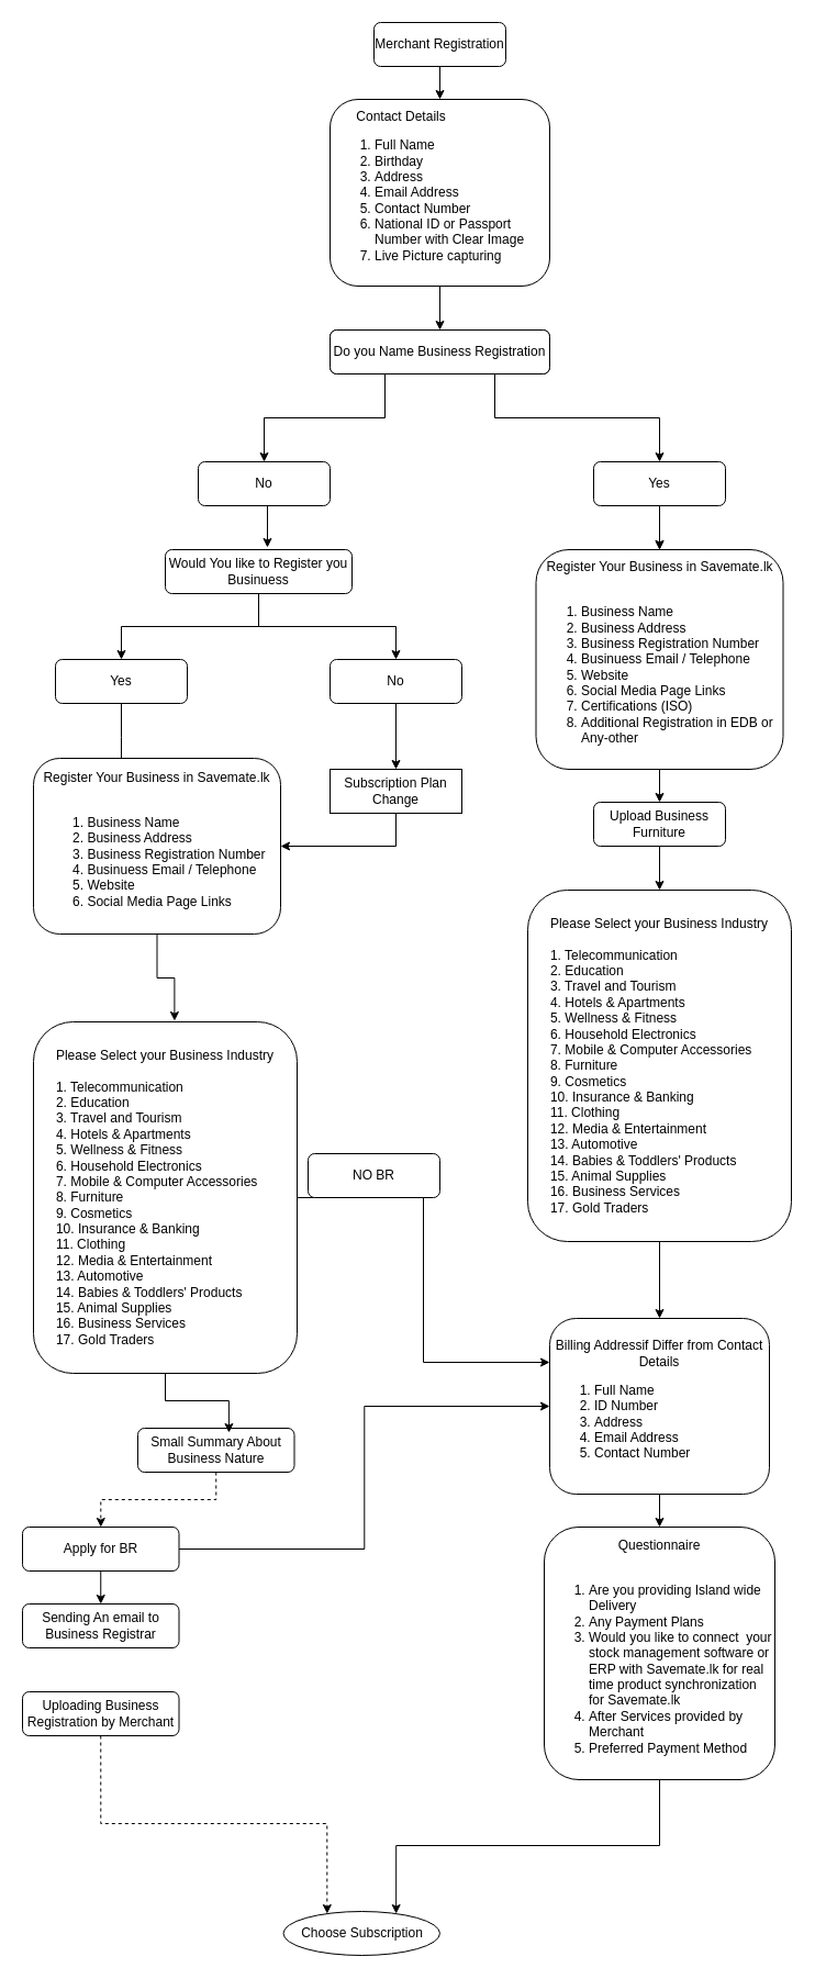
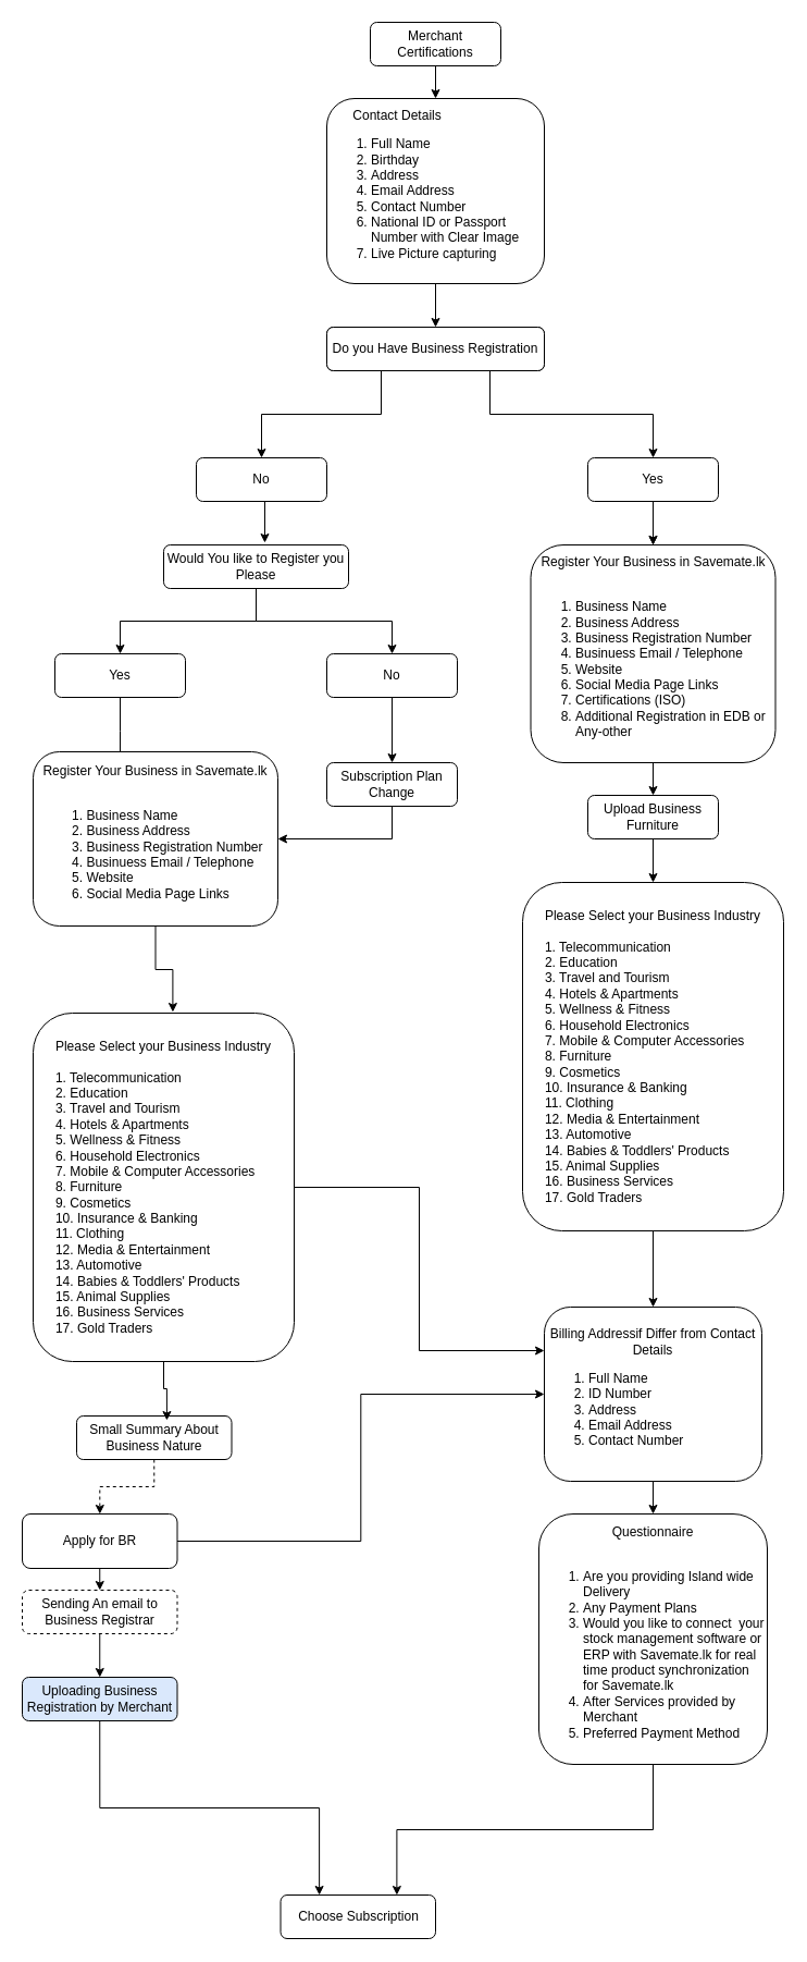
  <mxCell id="0" />
  <mxCell id="1" parent="0" />
  <mxCell id="2" style="edgeStyle=orthogonalEdgeStyle;rounded=0;orthogonalLoop=1;jettySize=auto;html=1;exitX=0.5;exitY=1;exitDx=0;exitDy=0;entryX=0.5;entryY=0;entryDx=0;entryDy=0;" edge="1" parent="1" source="3" target="5"><mxGeometry relative="1" as="geometry" /></mxCell>
- <mxCell id="3" value="Merchant Registration" style="rounded=1;whiteSpace=wrap;html=1;fontSize=12;glass=0;strokeWidth=1;shadow=0;" parent="1" vertex="1"><mxGeometry x="340" y="20" width="120" height="40" as="geometry" /></mxCell>
+ <mxCell id="3" value="Merchant Certifications" style="rounded=1;whiteSpace=wrap;html=1;fontSize=12;glass=0;strokeWidth=1;shadow=0;" parent="1" vertex="1"><mxGeometry x="340" y="20" width="120" height="40" as="geometry" /></mxCell>
  <mxCell id="4" style="edgeStyle=orthogonalEdgeStyle;rounded=0;orthogonalLoop=1;jettySize=auto;html=1;exitX=0.5;exitY=1;exitDx=0;exitDy=0;" edge="1" parent="1" source="5" target="6"><mxGeometry relative="1" as="geometry" /></mxCell>
  <mxCell id="5" value="&lt;div align=&quot;left&quot;&gt;&amp;nbsp;&amp;nbsp;&amp;nbsp;&amp;nbsp;&amp;nbsp;&amp;nbsp; Contact Details&lt;br&gt;&lt;ol&gt;&lt;li&gt;Full Name&lt;/li&gt;&lt;li&gt;Birthday&lt;/li&gt;&lt;li&gt;Address&lt;br&gt;&lt;/li&gt;&lt;li&gt;Email Address&lt;/li&gt;&lt;li&gt;Contact Number&lt;/li&gt;&lt;li&gt;National ID or Passport Number with Clear Image&lt;br&gt;&lt;/li&gt;&lt;li&gt;Live Picture capturing&lt;br&gt;&lt;/li&gt;&lt;/ol&gt;&lt;/div&gt;" style="rounded=1;whiteSpace=wrap;html=1;fontSize=12;glass=0;strokeWidth=1;shadow=0;" parent="1" vertex="1"><mxGeometry x="300" y="90" width="200" height="170" as="geometry" /></mxCell>
  <mxCell id="6" value="Select Business Type" style="rounded=1;whiteSpace=wrap;html=1;fontSize=12;glass=0;strokeWidth=1;shadow=0;" vertex="1" parent="1"><mxGeometry x="300" y="300" width="200" height="40" as="geometry" /></mxCell>
  <mxCell id="7" style="edgeStyle=orthogonalEdgeStyle;rounded=0;orthogonalLoop=1;jettySize=auto;html=1;exitX=0.25;exitY=1;exitDx=0;exitDy=0;entryX=0.5;entryY=0;entryDx=0;entryDy=0;" edge="1" parent="1" source="9" target="10"><mxGeometry relative="1" as="geometry" /></mxCell>
  <mxCell id="8" style="edgeStyle=orthogonalEdgeStyle;rounded=0;orthogonalLoop=1;jettySize=auto;html=1;exitX=0.75;exitY=1;exitDx=0;exitDy=0;" edge="1" parent="1" source="9" target="13"><mxGeometry relative="1" as="geometry" /></mxCell>
- <mxCell id="9" value="&lt;div&gt;Do you Name Business Registration&lt;/div&gt;" style="rounded=1;whiteSpace=wrap;html=1;fontSize=12;glass=0;strokeWidth=1;shadow=0;" vertex="1" parent="1"><mxGeometry x="300" y="300" width="200" height="40" as="geometry" /></mxCell>
+ <mxCell id="9" value="&lt;div&gt;Do you Have Business Registration&lt;/div&gt;" style="rounded=1;whiteSpace=wrap;html=1;fontSize=12;glass=0;strokeWidth=1;shadow=0;" vertex="1" parent="1"><mxGeometry x="300" y="300" width="200" height="40" as="geometry" /></mxCell>
  <mxCell id="10" value="No" style="rounded=1;whiteSpace=wrap;html=1;fontSize=12;glass=0;strokeWidth=1;shadow=0;" vertex="1" parent="1"><mxGeometry x="180" y="420" width="120" height="40" as="geometry" /></mxCell>
  <mxCell id="11" style="edgeStyle=orthogonalEdgeStyle;rounded=0;orthogonalLoop=1;jettySize=auto;html=1;exitX=0.5;exitY=1;exitDx=0;exitDy=0;entryX=0.5;entryY=0;entryDx=0;entryDy=0;" edge="1" parent="1" source="13" target="15"><mxGeometry relative="1" as="geometry" /></mxCell>
  <mxCell id="12" value="" style="edgeStyle=orthogonalEdgeStyle;rounded=0;orthogonalLoop=1;jettySize=auto;html=1;" edge="1" parent="1" source="13" target="15"><mxGeometry relative="1" as="geometry" /></mxCell>
  <mxCell id="13" value="Yes" style="rounded=1;whiteSpace=wrap;html=1;fontSize=12;glass=0;strokeWidth=1;shadow=0;" vertex="1" parent="1"><mxGeometry x="540" y="420" width="120" height="40" as="geometry" /></mxCell>
  <mxCell id="14" style="edgeStyle=orthogonalEdgeStyle;rounded=0;orthogonalLoop=1;jettySize=auto;html=1;exitX=0.5;exitY=1;exitDx=0;exitDy=0;entryX=0.5;entryY=0;entryDx=0;entryDy=0;" edge="1" parent="1" source="15" target="19"><mxGeometry relative="1" as="geometry" /></mxCell>
  <mxCell id="15" value="&lt;div&gt;Register Your Business in Savemate.lk&lt;/div&gt;&lt;div&gt;&lt;br&gt;&lt;/div&gt;&lt;div align=&quot;left&quot;&gt;&lt;ol&gt;&lt;li&gt;Business Name&lt;br&gt;&lt;/li&gt;&lt;li&gt;Business Address&lt;br&gt;&lt;/li&gt;&lt;li&gt;Business Registration Number&lt;br&gt;&lt;/li&gt;&lt;li&gt;Businuess Email / Telephone &lt;br&gt;&lt;/li&gt;&lt;li&gt;Website&lt;/li&gt;&lt;li&gt;Social Media Page Links&lt;/li&gt;&lt;li&gt;Certifications (ISO)&lt;/li&gt;&lt;li&gt;Additional Registration in EDB or Any-other &lt;br&gt;&lt;/li&gt;&lt;/ol&gt;&lt;/div&gt;" style="rounded=1;whiteSpace=wrap;html=1;fontSize=12;glass=0;strokeWidth=1;shadow=0;" vertex="1" parent="1"><mxGeometry x="487.5" y="500" width="225" height="200" as="geometry" /></mxCell>
  <mxCell id="16" style="edgeStyle=orthogonalEdgeStyle;rounded=0;orthogonalLoop=1;jettySize=auto;html=1;" edge="1" parent="1" source="17" target="21"><mxGeometry relative="1" as="geometry" /></mxCell>
  <mxCell id="17" value="&lt;div&gt;Please Select your&amp;nbsp;Business Industry&lt;/div&gt;&lt;div&gt;&lt;br&gt;&lt;/div&gt;&lt;div align=&quot;left&quot;&gt;1. Telecommunication&lt;br&gt;2. Education&lt;br&gt;3. Travel and Tourism&lt;br&gt;4. Hotels &amp;amp; Apartments&lt;br&gt;5. Wellness &amp;amp; Fitness&lt;br&gt;6. Household Electronics&lt;br&gt;7. Mobile &amp;amp; Computer Accessories&lt;br&gt;8. Furniture&lt;br&gt;9. Cosmetics&lt;br&gt;10. Insurance &amp;amp; Banking&lt;br&gt;11. Clothing&lt;br&gt;12. Media &amp;amp; Entertainment&lt;br&gt;13. Automotive&lt;br&gt;14. Babies &amp;amp; Toddlers' Products&lt;br&gt;15. Animal Supplies&lt;br&gt;16. Business Services&lt;br&gt;17. Gold Traders&lt;/div&gt;" style="rounded=1;whiteSpace=wrap;html=1;fontSize=12;glass=0;strokeWidth=1;shadow=0;" vertex="1" parent="1"><mxGeometry x="480" y="810" width="240" height="320" as="geometry" /></mxCell>
  <mxCell id="18" style="edgeStyle=orthogonalEdgeStyle;rounded=0;orthogonalLoop=1;jettySize=auto;html=1;exitX=0.5;exitY=1;exitDx=0;exitDy=0;entryX=0.5;entryY=0;entryDx=0;entryDy=0;" edge="1" parent="1" source="19" target="17"><mxGeometry relative="1" as="geometry" /></mxCell>
  <mxCell id="19" value="Upload Business Furniture " style="rounded=1;whiteSpace=wrap;html=1;fontSize=12;glass=0;strokeWidth=1;shadow=0;" vertex="1" parent="1"><mxGeometry x="540" y="730" width="120" height="40" as="geometry" /></mxCell>
  <mxCell id="20" style="edgeStyle=orthogonalEdgeStyle;rounded=0;orthogonalLoop=1;jettySize=auto;html=1;exitX=0.5;exitY=1;exitDx=0;exitDy=0;entryX=0.5;entryY=0;entryDx=0;entryDy=0;" edge="1" parent="1" source="21" target="23"><mxGeometry relative="1" as="geometry" /></mxCell>
  <mxCell id="21" value="&lt;div&gt;Billing Addressif Differ from Contact Details&lt;br&gt;&lt;/div&gt;&lt;div align=&quot;left&quot;&gt;&lt;ol&gt;&lt;li&gt;Full Name&lt;/li&gt;&lt;li&gt;ID Number&lt;br&gt;&lt;/li&gt;&lt;li&gt;Address&lt;br&gt;&lt;/li&gt;&lt;li&gt;Email Address&lt;/li&gt;&lt;li&gt;Contact Number&lt;/li&gt;&lt;/ol&gt;&lt;/div&gt;" style="rounded=1;whiteSpace=wrap;html=1;fontSize=12;glass=0;strokeWidth=1;shadow=0;" vertex="1" parent="1"><mxGeometry x="500" y="1200" width="200" height="160" as="geometry" /></mxCell>
  <mxCell id="22" style="edgeStyle=orthogonalEdgeStyle;rounded=0;orthogonalLoop=1;jettySize=auto;html=1;exitX=0.5;exitY=1;exitDx=0;exitDy=0;entryX=0.75;entryY=0;entryDx=0;entryDy=0;" edge="1" parent="1" source="23" target="49"><mxGeometry relative="1" as="geometry" /></mxCell>
  <mxCell id="23" value="&lt;div&gt;Questionnaire&lt;/div&gt;&lt;div&gt;&lt;br&gt;&lt;/div&gt;&lt;div align=&quot;left&quot;&gt;&lt;ol&gt;&lt;li&gt;Are you providing Island wide Delivery&lt;/li&gt;&lt;li&gt;Any Payment Plans &lt;br&gt;&lt;/li&gt;&lt;li&gt;Would you like to connect&amp;nbsp; your stock management software or ERP with Savemate.lk for real time product synchronization for Savemate.lk&lt;/li&gt;&lt;li&gt;After Services provided by Merchant&lt;/li&gt;&lt;li&gt;Preferred Payment Method&lt;br&gt;&lt;/li&gt;&lt;/ol&gt;&lt;/div&gt;" style="rounded=1;whiteSpace=wrap;html=1;fontSize=12;glass=0;strokeWidth=1;shadow=0;" vertex="1" parent="1"><mxGeometry x="495" y="1390" width="210" height="230" as="geometry" /></mxCell>
  <mxCell id="24" style="edgeStyle=orthogonalEdgeStyle;rounded=0;orthogonalLoop=1;jettySize=auto;html=1;exitX=0.5;exitY=1;exitDx=0;exitDy=0;entryX=0.5;entryY=0;entryDx=0;entryDy=0;" edge="1" parent="1" source="26" target="28"><mxGeometry relative="1" as="geometry" /></mxCell>
  <mxCell id="25" style="edgeStyle=orthogonalEdgeStyle;rounded=0;orthogonalLoop=1;jettySize=auto;html=1;exitX=0.5;exitY=1;exitDx=0;exitDy=0;entryX=0.5;entryY=0;entryDx=0;entryDy=0;" edge="1" parent="1" source="26" target="30"><mxGeometry relative="1" as="geometry" /></mxCell>
- <mxCell id="26" value="Would You like to Register you Businuess" style="rounded=1;whiteSpace=wrap;html=1;fontSize=12;glass=0;strokeWidth=1;shadow=0;" vertex="1" parent="1"><mxGeometry x="150" y="500" width="170" height="40" as="geometry" /></mxCell>
+ <mxCell id="26" value="Would You like to Register you Please" style="rounded=1;whiteSpace=wrap;html=1;fontSize=12;glass=0;strokeWidth=1;shadow=0;" vertex="1" parent="1"><mxGeometry x="150" y="500" width="170" height="40" as="geometry" /></mxCell>
  <mxCell id="27" style="edgeStyle=orthogonalEdgeStyle;rounded=0;orthogonalLoop=1;jettySize=auto;html=1;exitX=0.5;exitY=1;exitDx=0;exitDy=0;entryX=0.547;entryY=-0.05;entryDx=0;entryDy=0;entryPerimeter=0;" edge="1" parent="1" source="10" target="26"><mxGeometry relative="1" as="geometry" /></mxCell>
  <mxCell id="28" value="Yes" style="rounded=1;whiteSpace=wrap;html=1;fontSize=12;glass=0;strokeWidth=1;shadow=0;" vertex="1" parent="1"><mxGeometry x="50" y="600" width="120" height="40" as="geometry" /></mxCell>
  <mxCell id="29" style="edgeStyle=orthogonalEdgeStyle;rounded=0;orthogonalLoop=1;jettySize=auto;html=1;exitX=0.5;exitY=1;exitDx=0;exitDy=0;entryX=0.5;entryY=0;entryDx=0;entryDy=0;" edge="1" parent="1" source="30" target="47"><mxGeometry relative="1" as="geometry" /></mxCell>
  <mxCell id="30" value="No" style="rounded=1;whiteSpace=wrap;html=1;fontSize=12;glass=0;strokeWidth=1;shadow=0;" vertex="1" parent="1"><mxGeometry x="300" y="600" width="120" height="40" as="geometry" /></mxCell>
  <mxCell id="31" style="edgeStyle=orthogonalEdgeStyle;rounded=0;orthogonalLoop=1;jettySize=auto;html=1;exitX=0.5;exitY=1;exitDx=0;exitDy=0;entryX=0.684;entryY=0.05;entryDx=0;entryDy=0;entryPerimeter=0;" edge="1" parent="1" source="28"><mxGeometry relative="1" as="geometry"><mxPoint x="109.96" y="702" as="targetPoint" /></mxGeometry></mxCell>
  <mxCell id="32" value="&lt;div&gt;Register Your Business in Savemate.lk&lt;/div&gt;&lt;div&gt;&lt;br&gt;&lt;/div&gt;&lt;div align=&quot;left&quot;&gt;&lt;ol&gt;&lt;li&gt;Business Name&lt;br&gt;&lt;/li&gt;&lt;li&gt;Business Address&lt;br&gt;&lt;/li&gt;&lt;li&gt;Business Registration Number&lt;br&gt;&lt;/li&gt;&lt;li&gt;Businuess Email / Telephone &lt;br&gt;&lt;/li&gt;&lt;li&gt;Website&lt;/li&gt;&lt;li&gt;Social Media Page Links&lt;br&gt;&lt;/li&gt;&lt;/ol&gt;&lt;/div&gt;" style="rounded=1;whiteSpace=wrap;html=1;fontSize=12;glass=0;strokeWidth=1;shadow=0;" vertex="1" parent="1"><mxGeometry x="30" y="690" width="225" height="160" as="geometry" /></mxCell>
  <mxCell id="33" style="edgeStyle=orthogonalEdgeStyle;rounded=0;orthogonalLoop=1;jettySize=auto;html=1;exitX=1;exitY=0.5;exitDx=0;exitDy=0;entryX=0;entryY=0.25;entryDx=0;entryDy=0;" edge="1" parent="1" source="34" target="21"><mxGeometry relative="1" as="geometry" /></mxCell>
  <mxCell id="34" value="&lt;div&gt;Please Select your&amp;nbsp;Business Industry&lt;/div&gt;&lt;div&gt;&lt;br&gt;&lt;/div&gt;&lt;div align=&quot;left&quot;&gt;1. Telecommunication&lt;br&gt;2. Education&lt;br&gt;3. Travel and Tourism&lt;br&gt;4. Hotels &amp;amp; Apartments&lt;br&gt;5. Wellness &amp;amp; Fitness&lt;br&gt;6. Household Electronics&lt;br&gt;7. Mobile &amp;amp; Computer Accessories&lt;br&gt;8. Furniture&lt;br&gt;9. Cosmetics&lt;br&gt;10. Insurance &amp;amp; Banking&lt;br&gt;11. Clothing&lt;br&gt;12. Media &amp;amp; Entertainment&lt;br&gt;13. Automotive&lt;br&gt;14. Babies &amp;amp; Toddlers' Products&lt;br&gt;15. Animal Supplies&lt;br&gt;16. Business Services&lt;br&gt;17. Gold Traders&lt;/div&gt;" style="rounded=1;whiteSpace=wrap;html=1;fontSize=12;glass=0;strokeWidth=1;shadow=0;" vertex="1" parent="1"><mxGeometry x="30" y="930" width="240" height="320" as="geometry" /></mxCell>
  <mxCell id="35" style="edgeStyle=orthogonalEdgeStyle;rounded=0;orthogonalLoop=1;jettySize=auto;html=1;exitX=0.5;exitY=1;exitDx=0;exitDy=0;entryX=0.535;entryY=-0.003;entryDx=0;entryDy=0;entryPerimeter=0;" edge="1" parent="1" source="32" target="34"><mxGeometry relative="1" as="geometry" /></mxCell>
  <mxCell id="36" style="edgeStyle=orthogonalEdgeStyle;rounded=0;orthogonalLoop=1;jettySize=auto;html=1;exitX=0.5;exitY=1;exitDx=0;exitDy=0;dashed=1;" edge="1" parent="1" source="37" target="41"><mxGeometry relative="1" as="geometry" /></mxCell>
- <mxCell id="37" value="Small Summary About Business Nature" style="rounded=1;whiteSpace=wrap;html=1;fontSize=12;glass=0;strokeWidth=1;shadow=0;" vertex="1" parent="1"><mxGeometry x="125" y="1300" width="142.5" height="40" as="geometry" /></mxCell>
+ <mxCell id="37" value="Small Summary About Business Nature" style="rounded=1;whiteSpace=wrap;html=1;fontSize=12;glass=0;strokeWidth=1;shadow=0;" vertex="1" parent="1"><mxGeometry x="70" y="1300" width="142.5" height="40" as="geometry" /></mxCell>
  <mxCell id="38" style="edgeStyle=orthogonalEdgeStyle;rounded=0;orthogonalLoop=1;jettySize=auto;html=1;exitX=0.5;exitY=1;exitDx=0;exitDy=0;entryX=0.582;entryY=0.1;entryDx=0;entryDy=0;entryPerimeter=0;" edge="1" parent="1" source="34" target="37"><mxGeometry relative="1" as="geometry" /></mxCell>
  <mxCell id="39" style="edgeStyle=orthogonalEdgeStyle;rounded=0;orthogonalLoop=1;jettySize=auto;html=1;exitX=0.5;exitY=1;exitDx=0;exitDy=0;entryX=0.5;entryY=0;entryDx=0;entryDy=0;" edge="1" parent="1" source="41" target="43"><mxGeometry relative="1" as="geometry" /></mxCell>
  <mxCell id="40" style="edgeStyle=orthogonalEdgeStyle;rounded=0;orthogonalLoop=1;jettySize=auto;html=1;exitX=1;exitY=0.5;exitDx=0;exitDy=0;entryX=0;entryY=0.5;entryDx=0;entryDy=0;" edge="1" parent="1" source="41" target="21"><mxGeometry relative="1" as="geometry" /></mxCell>
- <mxCell id="41" value="Apply for BR" style="rounded=1;whiteSpace=wrap;html=1;fontSize=12;glass=0;strokeWidth=1;shadow=0;" vertex="1" parent="1"><mxGeometry y="1390" width="142.5" height="40" as="geometry" x="20" /></mxCell>
- <mxCell id="43" value="Sending An email to Business Registrar " style="rounded=1;whiteSpace=wrap;html=1;fontSize=12;glass=0;strokeWidth=1;shadow=0;" vertex="1" parent="1"><mxGeometry y="1460" width="142.5" height="40" as="geometry" x="20" /></mxCell>
- <mxCell id="44" style="edgeStyle=orthogonalEdgeStyle;rounded=0;orthogonalLoop=1;jettySize=auto;html=1;exitX=0.5;exitY=1;exitDx=0;exitDy=0;entryX=0.25;entryY=0;entryDx=0;entryDy=0;dashed=1;" edge="1" parent="1" source="45" target="49"><mxGeometry relative="1" as="geometry" /></mxCell>
- <mxCell id="45" value="Uploading Business Registration by Merchant" style="rounded=1;whiteSpace=wrap;html=1;fontSize=12;glass=0;strokeWidth=1;shadow=0;" vertex="1" parent="1"><mxGeometry y="1540" width="142.5" height="40" as="geometry" x="20" /></mxCell>
+ <mxCell id="41" value="Apply for BR" style="rounded=1;whiteSpace=wrap;html=1;fontSize=12;glass=0;strokeWidth=1;shadow=0;" vertex="1" parent="1"><mxGeometry x="20" y="1390" width="142.5" height="50" as="geometry" /></mxCell>
+ <mxCell id="42" style="edgeStyle=orthogonalEdgeStyle;rounded=0;orthogonalLoop=1;jettySize=auto;html=1;exitX=0.5;exitY=1;exitDx=0;exitDy=0;entryX=0.5;entryY=0;entryDx=0;entryDy=0;" edge="1" parent="1" source="43" target="45"><mxGeometry relative="1" as="geometry" /></mxCell>
+ <mxCell id="43" value="Sending An email to Business Registrar " style="rounded=1;whiteSpace=wrap;html=1;fontSize=12;glass=0;strokeWidth=1;shadow=0;dashed=1;" vertex="1" parent="1"><mxGeometry y="1460" width="142.5" height="40" as="geometry" x="20" /></mxCell>
+ <mxCell id="44" style="edgeStyle=orthogonalEdgeStyle;rounded=0;orthogonalLoop=1;jettySize=auto;html=1;exitX=0.5;exitY=1;exitDx=0;exitDy=0;entryX=0.25;entryY=0;entryDx=0;entryDy=0;" edge="1" parent="1" source="45" target="49"><mxGeometry relative="1" as="geometry" /></mxCell>
+ <mxCell id="45" value="Uploading Business Registration by Merchant" style="rounded=1;whiteSpace=wrap;html=1;fontSize=12;glass=0;strokeWidth=1;shadow=0;fillColor=#dae8fc;" vertex="1" parent="1"><mxGeometry y="1540" width="142.5" height="40" as="geometry" x="20" /></mxCell>
  <mxCell id="46" style="edgeStyle=orthogonalEdgeStyle;rounded=0;orthogonalLoop=1;jettySize=auto;html=1;exitX=0.5;exitY=1;exitDx=0;exitDy=0;entryX=1;entryY=0.5;entryDx=0;entryDy=0;" edge="1" parent="1" source="47" target="32"><mxGeometry relative="1" as="geometry" /></mxCell>
- <mxCell id="47" value="Subscription Plan Change" style="whiteSpace=wrap;html=1;fontSize=12;glass=0;strokeWidth=1;shadow=0;rounded=0;" vertex="1" parent="1"><mxGeometry x="300" y="700" width="120" height="40" as="geometry" /></mxCell>
- <mxCell id="48" value="&lt;div&gt;NO BR&lt;/div&gt;" style="rounded=1;whiteSpace=wrap;html=1;fontSize=12;glass=0;strokeWidth=1;shadow=0;" vertex="1" parent="1"><mxGeometry x="280" y="1050" width="120" height="40" as="geometry" /></mxCell>
- <mxCell id="49" value="Choose Subscription" style="ellipse;whiteSpace=wrap;html=1;fontSize=12;glass=0;strokeWidth=1;shadow=0;" vertex="1" parent="1"><mxGeometry x="257.5" y="1740" width="142.5" height="40" as="geometry" /></mxCell>
+ <mxCell id="47" value="Subscription Plan Change" style="rounded=1;whiteSpace=wrap;html=1;fontSize=12;glass=0;strokeWidth=1;shadow=0;" vertex="1" parent="1"><mxGeometry x="300" y="700" width="120" height="40" as="geometry" /></mxCell>
+ <mxCell id="49" value="Choose Subscription" style="rounded=1;whiteSpace=wrap;html=1;fontSize=12;glass=0;strokeWidth=1;shadow=0;" vertex="1" parent="1"><mxGeometry x="257.5" y="1740" width="142.5" height="40" as="geometry" /></mxCell>
